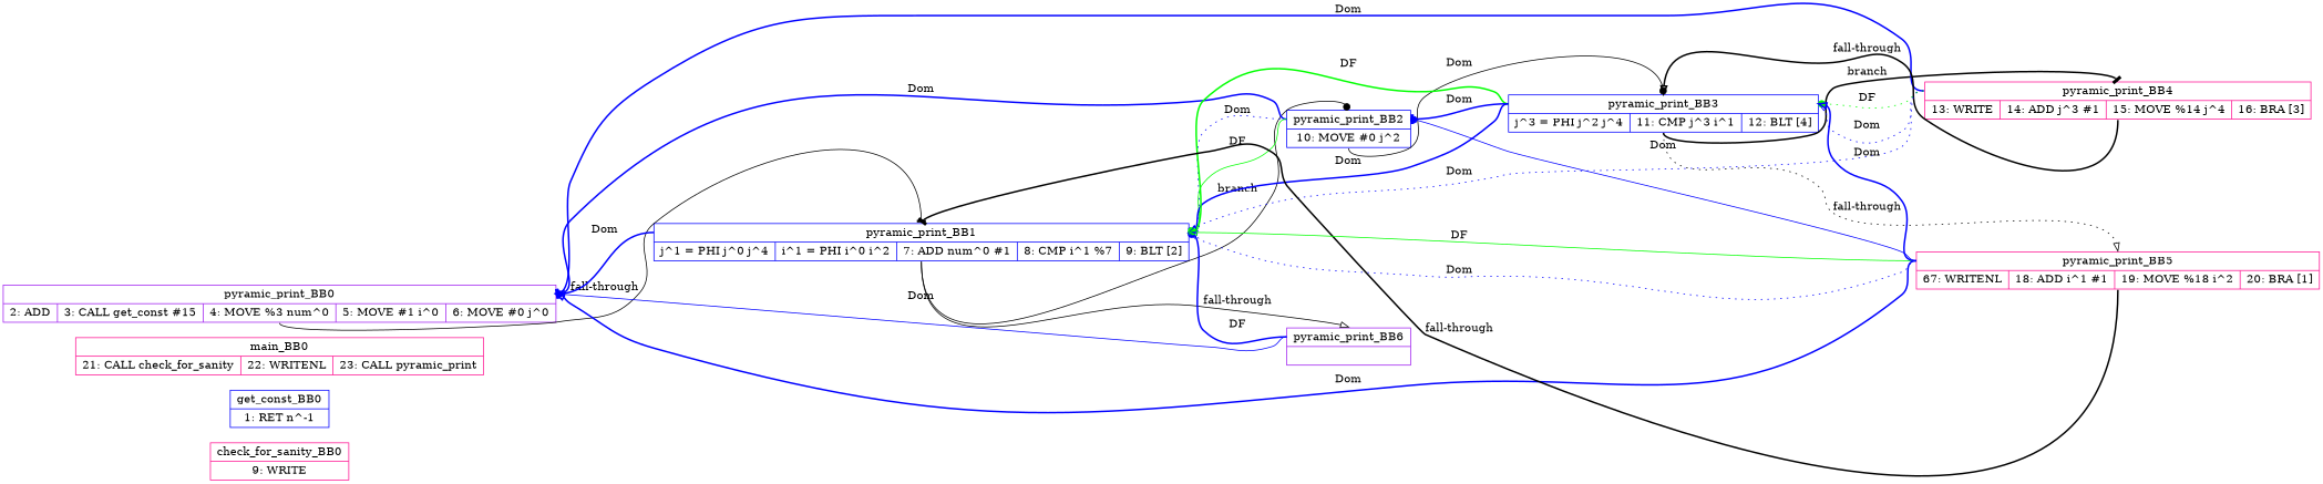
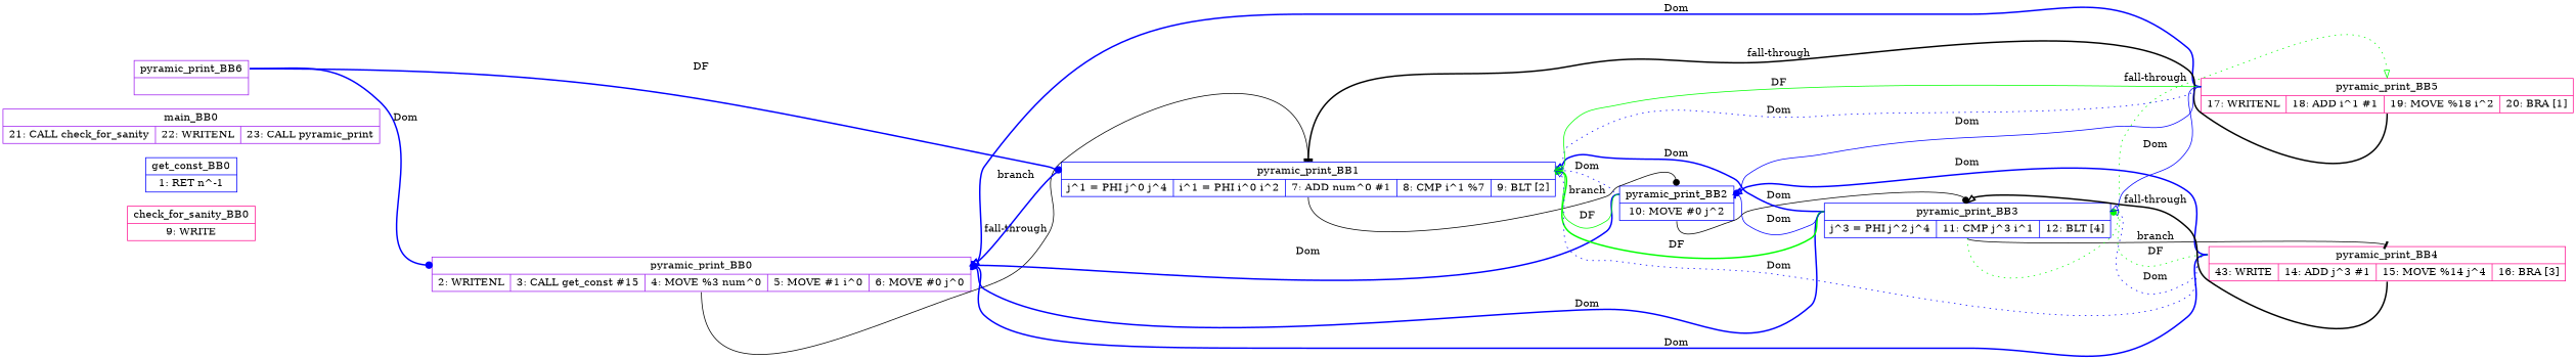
  digraph {
    rankdir=LR
    node [color=deeppink shape=record]
    edge [arrowhead=onormal headport=b style=bold tailport=b color=blue]
    n1 [label="<b>check_for_sanity_BB0| {9: WRITE }"]
    n2 [color=blue label="<b>get_const_BB0| {1: RET n^-1}"]
-   n3 [label="<b>main_BB0| {21: CALL check_for_sanity|22: WRITENL |23: CALL pyramic_print}"]
-   n4 [color=purple label="<b>pyramic_print_BB0| {2: ADD |3: CALL get_const #15|4: MOVE %3 num^0|5: MOVE #1 i^0|6: MOVE #0 j^0}"]
+   n3 [color=purple label="<b>main_BB0| {21: CALL check_for_sanity|22: WRITENL |23: CALL pyramic_print}"]
+   n4 [color=purple label="<b>pyramic_print_BB0| {2: WRITENL |3: CALL get_const #15|4: MOVE %3 num^0|5: MOVE #1 i^0|6: MOVE #0 j^0}"]
    n5 [color=blue label="<b>pyramic_print_BB1| {j^1 = PHI j^0 j^4|i^1 = PHI i^0 i^2|7: ADD num^0 #1|8: CMP i^1 %7|9: BLT [2]}"]
    n6 [color=blue label="<b>pyramic_print_BB2| {10: MOVE #0 j^2}"]
    n7 [color=purple label="<b>pyramic_print_BB6| {}"]
    n8 [color=blue label="<b>pyramic_print_BB3| {j^3 = PHI j^2 j^4|11: CMP j^3 i^1|12: BLT [4]}"]
-   n9 [label="<b>pyramic_print_BB4| {13: WRITE |14: ADD j^3 #1|15: MOVE %14 j^4|16: BRA [3]}"]
-   n10 [label="<b>pyramic_print_BB5| {67: WRITENL |18: ADD i^1 #1|19: MOVE %18 i^2|20: BRA [1]}"]
+   n9 [label="<b>pyramic_print_BB4| {43: WRITE |14: ADD j^3 #1|15: MOVE %14 j^4|16: BRA [3]}"]
+   n10 [label="<b>pyramic_print_BB5| {17: WRITENL |18: ADD i^1 #1|19: MOVE %18 i^2|20: BRA [1]}"]
    n4 -> n5 [arrowhead=tee headport=n label="fall-through" style=solid tailport=s color=""]
-   n5 -> n4 [label=Dom]
+   n5 -> n4 [label=branch]
    n5 -> n6 [arrowhead=dot headport=n label=branch style=solid tailport=s color=""]
-   n5 -> n7 [headport=n label="fall-through" style=solid tailport=s color=""]
    n6 -> n4 [arrowhead=tee label=Dom]
    n6 -> n5 [arrowhead=tee label=Dom style=dotted]
    n6 -> n5 [arrowhead=tee color=green label=DF style=solid]
    n6 -> n8 [arrowhead=dot headport=n label=Dom style=solid tailport=s color=""]
-   n7 -> n4 [arrowhead=dot label=Dom style=solid]
+   n7 -> n4 [arrowhead=dot label=Dom]
    n7 -> n5 [arrowhead=dot label=DF]
+   n8 -> n4 [arrowhead=tee label=Dom]
    n8 -> n5 [label=Dom]
    n8 -> n5 [arrowhead=dot color=green label=DF]
-   n8 -> n6 [arrowhead=tee label=Dom]
-   n8 -> n9 [arrowhead=tee headport=n label=branch tailport=s color=""]
-   n8 -> n10 [headport=n label="fall-through" style=dotted tailport=s color=""]
-   n9 -> n4 [arrowhead=tee label=Dom]
+   n8 -> n6 [arrowhead=tee label=Dom style=solid]
+   n8 -> n9 [arrowhead=tee headport=n label=branch style=solid tailport=s color=""]
+   n8 -> n10 [headport=n label="fall-through" style=dotted tailport=s color=green]
+   n9 -> n4 [arrowhead=dot label=Dom]
    n9 -> n5 [label=Dom style=dotted]
+   n9 -> n6 [label=Dom]
    n9 -> n8 [headport=n label="fall-through" tailport=s color=""]
    n9 -> n8 [label=Dom style=dotted]
    n9 -> n8 [arrowhead=dot color=green label=DF style=dotted]
    n10 -> n4 [label=Dom]
    n10 -> n5 [arrowhead=tee headport=n label="fall-through" tailport=s color=""]
    n10 -> n5 [label=Dom style=dotted]
    n10 -> n5 [color=green label=DF style=solid]
    n10 -> n6 [arrowhead=dot label=Dom style=solid]
-   n10 -> n8 [label=Dom]
+   n10 -> n8 [label=Dom style=solid]
  }
